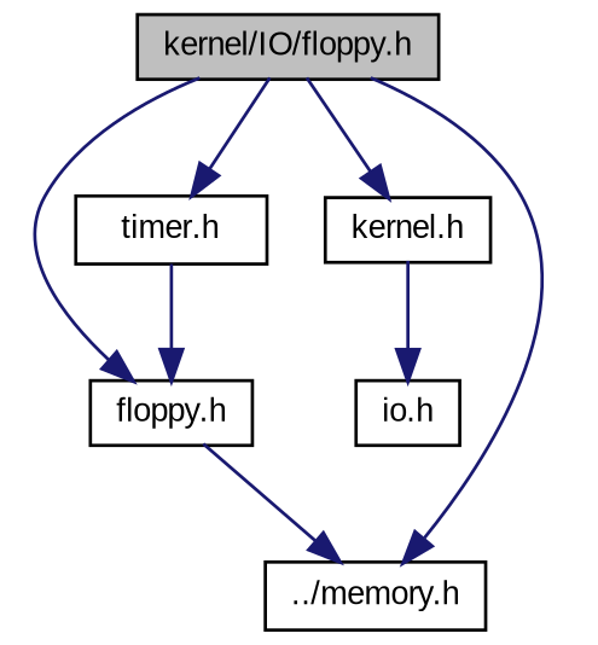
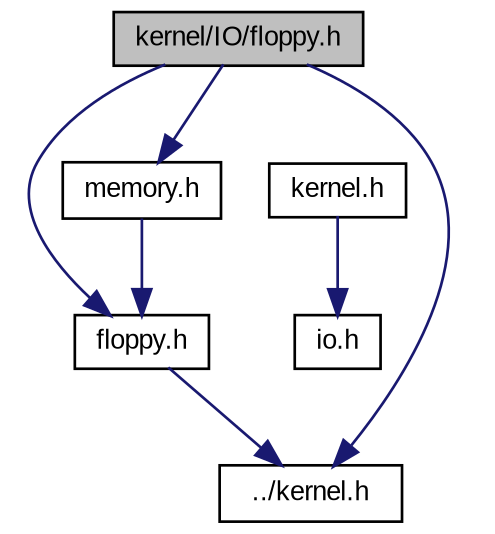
  digraph {
    fontname="Liberation Sans"
    node [color=black fillcolor=white fontname="Liberation Sans" fontsize=10 shape=record style=filled]
    edge [color=midnightblue fontname="Liberation Sans" fontsize=10 labelfontname=Helvetica labelfontsize=10 style=solid]
    n1 [fillcolor=grey75 fontcolor=black height=0.2 label="kernel/IO/floppy.h" width=0.4]
    n2 [height=0.2 label="floppy.h" width=0.4]
-   n3 [height=0.2 label="timer.h" width=0.4]
+   n3 [height=0.2 label="memory.h" width=0.4]
    n4 [height=0.2 label="kernel.h" width=0.4]
-   n5 [height=0.2 label="../memory.h" width=0.4]
+   n5 [height=0.2 label="../kernel.h" width=0.4]
    n6 [height=0.2 label="io.h" width=0.4]
    n1 -> n2
    n1 -> n3
-   n1 -> n4
    n1 -> n5
    n2 -> n5
    n3 -> n2
    n4 -> n6
  }
